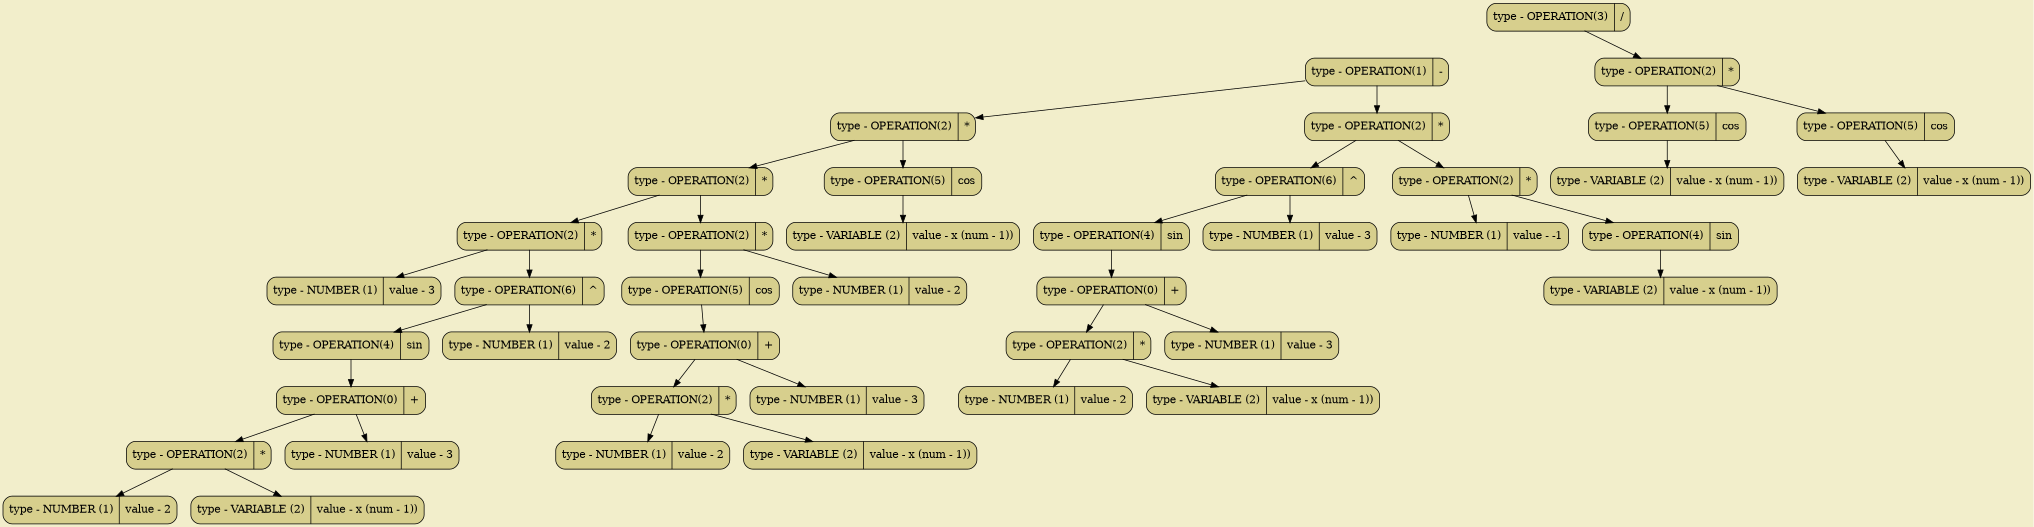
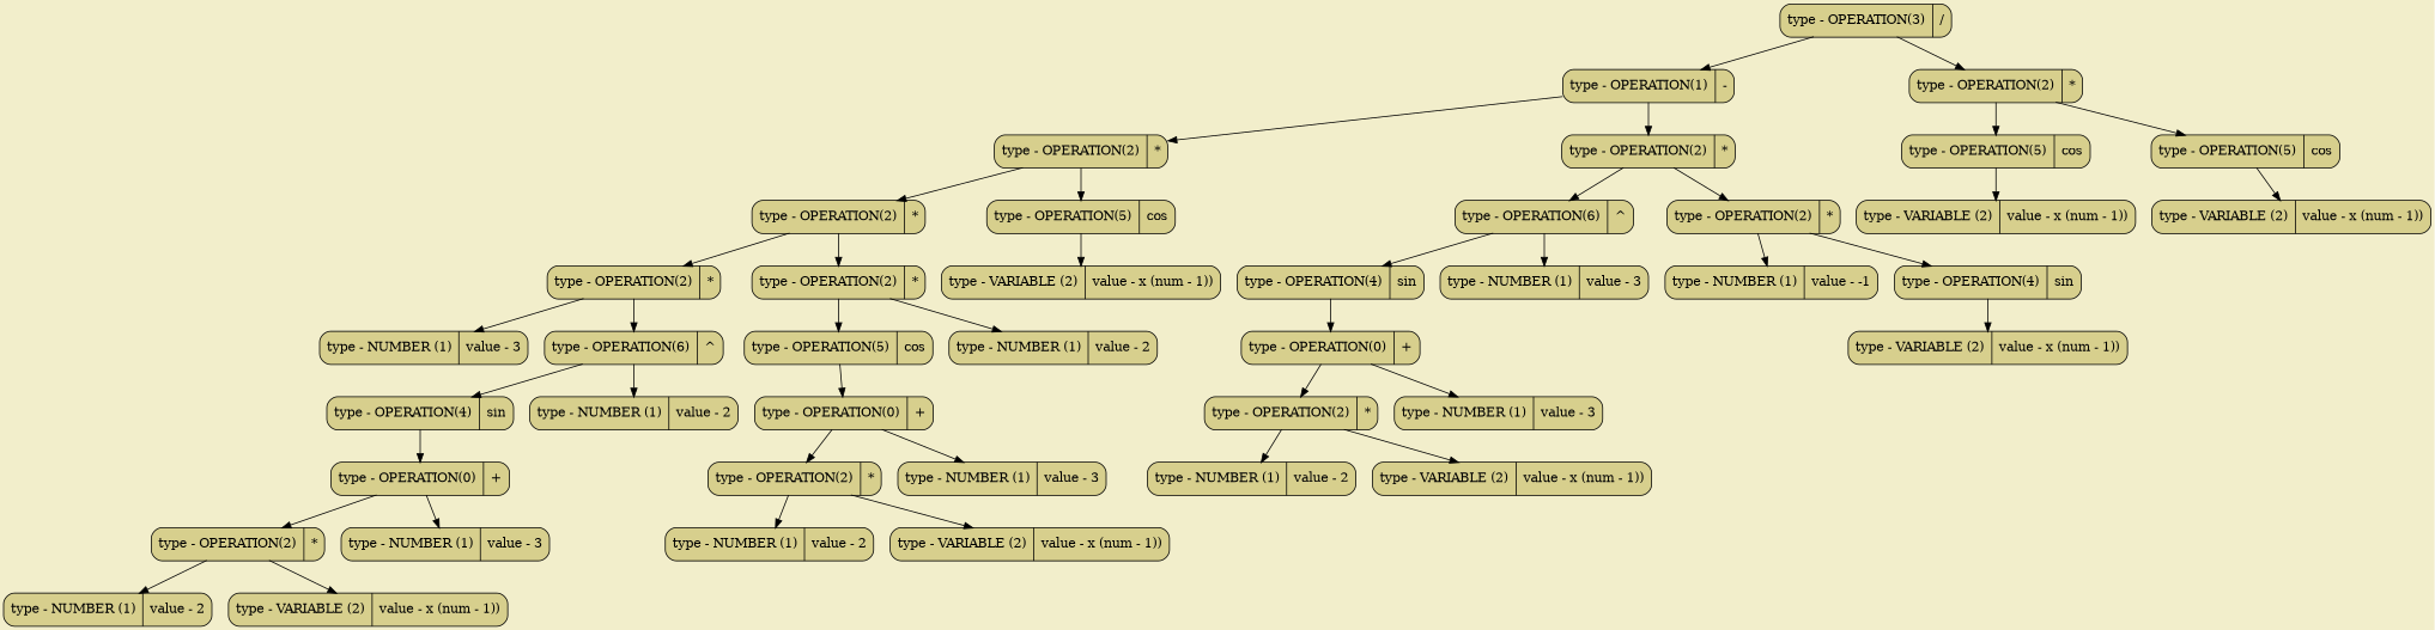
  digraph {
    bgcolor="#F2EECB"
    rankdir=TB
    node [fillcolor="#D7CF8D" shape=Mrecord style=filled]
    n1 [label="type - OPERATION(3) | /"]
    n2 [label="type - OPERATION(1) | -"]
    n3 [label="type - OPERATION(2) | *"]
    n4 [label="type - OPERATION(2) | *"]
    n5 [label="type - OPERATION(2) | *"]
    n6 [label="type - OPERATION(2) | *"]
    n7 [label="type - OPERATION(5) | cos"]
    n8 [label="type - OPERATION(2) | *"]
    n9 [label="type - OPERATION(2) | *"]
    n10 [label="type - NUMBER (1) | value - 3"]
    n11 [label="type - OPERATION(6) | ^"]
    n12 [label="type - OPERATION(4) | sin"]
    n13 [label="type - NUMBER (1) | value - 2"]
    n14 [label="type - OPERATION(0) | +"]
    n15 [label="type - OPERATION(2) | *"]
    n16 [label="type - NUMBER (1) | value - 3"]
    n17 [label="type - NUMBER (1) | value - 2"]
    n18 [label="type - VARIABLE (2) | value - x (num - 1))"]
    n19 [label="type - OPERATION(5) | cos"]
    n20 [label="type - NUMBER (1) | value - 2"]
    n21 [label="type - OPERATION(0) | +"]
    n22 [label="type - OPERATION(2) | *"]
    n23 [label="type - NUMBER (1) | value - 3"]
    n24 [label="type - NUMBER (1) | value - 2"]
    n25 [label="type - VARIABLE (2) | value - x (num - 1))"]
    n26 [label="type - VARIABLE (2) | value - x (num - 1))"]
    n27 [label="type - OPERATION(6) | ^"]
    n28 [label="type - OPERATION(2) | *"]
    n29 [label="type - OPERATION(4) | sin"]
    n30 [label="type - NUMBER (1) | value - 3"]
    n31 [label="type - OPERATION(0) | +"]
    n32 [label="type - OPERATION(2) | *"]
    n33 [label="type - NUMBER (1) | value - 3"]
    n34 [label="type - NUMBER (1) | value - 2"]
    n35 [label="type - VARIABLE (2) | value - x (num - 1))"]
    n36 [label="type - NUMBER (1) | value - -1"]
    n37 [label="type - OPERATION(4) | sin"]
    n38 [label="type - VARIABLE (2) | value - x (num - 1))"]
    n39 [label="type - OPERATION(5) | cos"]
    n40 [label="type - OPERATION(5) | cos"]
    n41 [label="type - VARIABLE (2) | value - x (num - 1))"]
    n42 [label="type - VARIABLE (2) | value - x (num - 1))"]
+   n1 -> n2
    n1 -> n3
    n2 -> n4
    n2 -> n5
    n3 -> n39
    n3 -> n40
    n4 -> n6
    n4 -> n7
    n5 -> n27
    n5 -> n28
    n6 -> n8
    n6 -> n9
    n7 -> n26
    n8 -> n10
    n8 -> n11
    n9 -> n19
    n9 -> n20
    n11 -> n12
    n11 -> n13
    n12 -> n14
    n14 -> n15
    n14 -> n16
    n15 -> n17
    n15 -> n18
    n19 -> n21
    n21 -> n22
    n21 -> n23
    n22 -> n24
    n22 -> n25
    n27 -> n29
    n27 -> n30
    n28 -> n36
    n28 -> n37
    n29 -> n31
    n31 -> n32
    n31 -> n33
    n32 -> n34
    n32 -> n35
    n37 -> n38
    n39 -> n41
    n40 -> n42
  }
